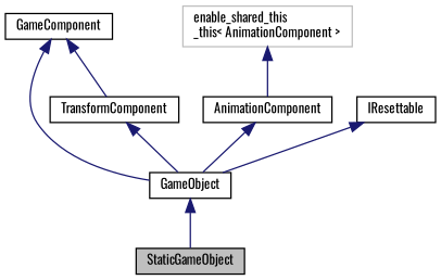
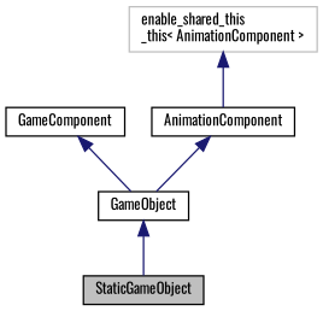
  digraph {
    fontname=Oswald
    node [color=black fillcolor=white fontname=Oswald fontsize=10 shape=record style=filled]
    edge [color=midnightblue dir=back fontname=Oswald fontsize=10 labelfontname=Helvetica labelfontsize=10 style=solid]
    n1 [fillcolor=grey75 fontcolor=black height=0.2 label=StaticGameObject width=0.4]
    n2 [height=0.2 label=GameObject width=0.4]
-   n3 [height=0.2 label=TransformComponent width=0.4]
    n4 [height=0.2 label=GameComponent width=0.4]
    n5 [height=0.2 label=AnimationComponent width=0.4]
    n6 [color=grey75 height=0.2 label="enable_shared_this\l_this\< AnimationComponent \>" width=0.4]
-   n7 [height=0.2 label=IResettable width=0.4]
    n2 -> n1
-   n3 -> n2
    n4 -> n2
-   n4 -> n3
    n5 -> n2
    n6 -> n5
-   n7 -> n2
  }
